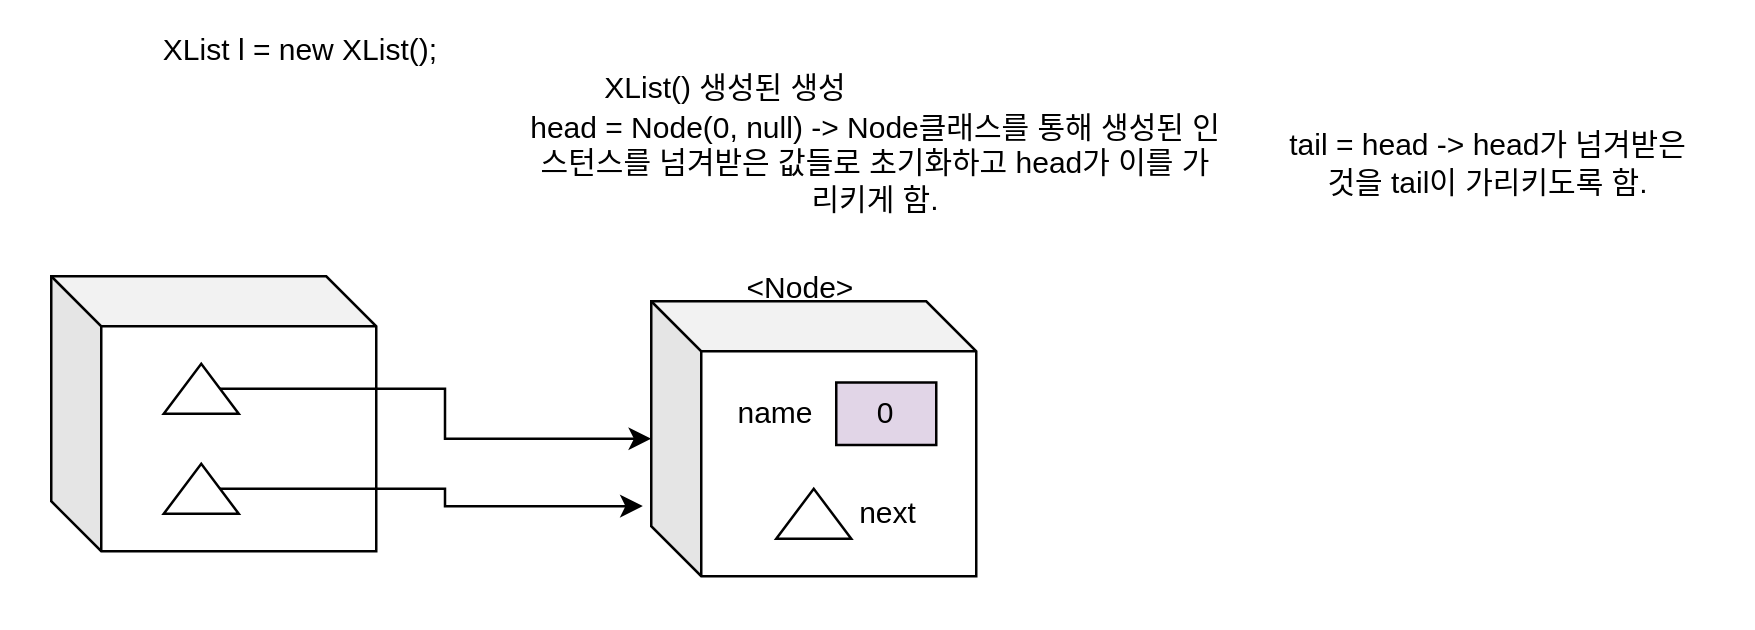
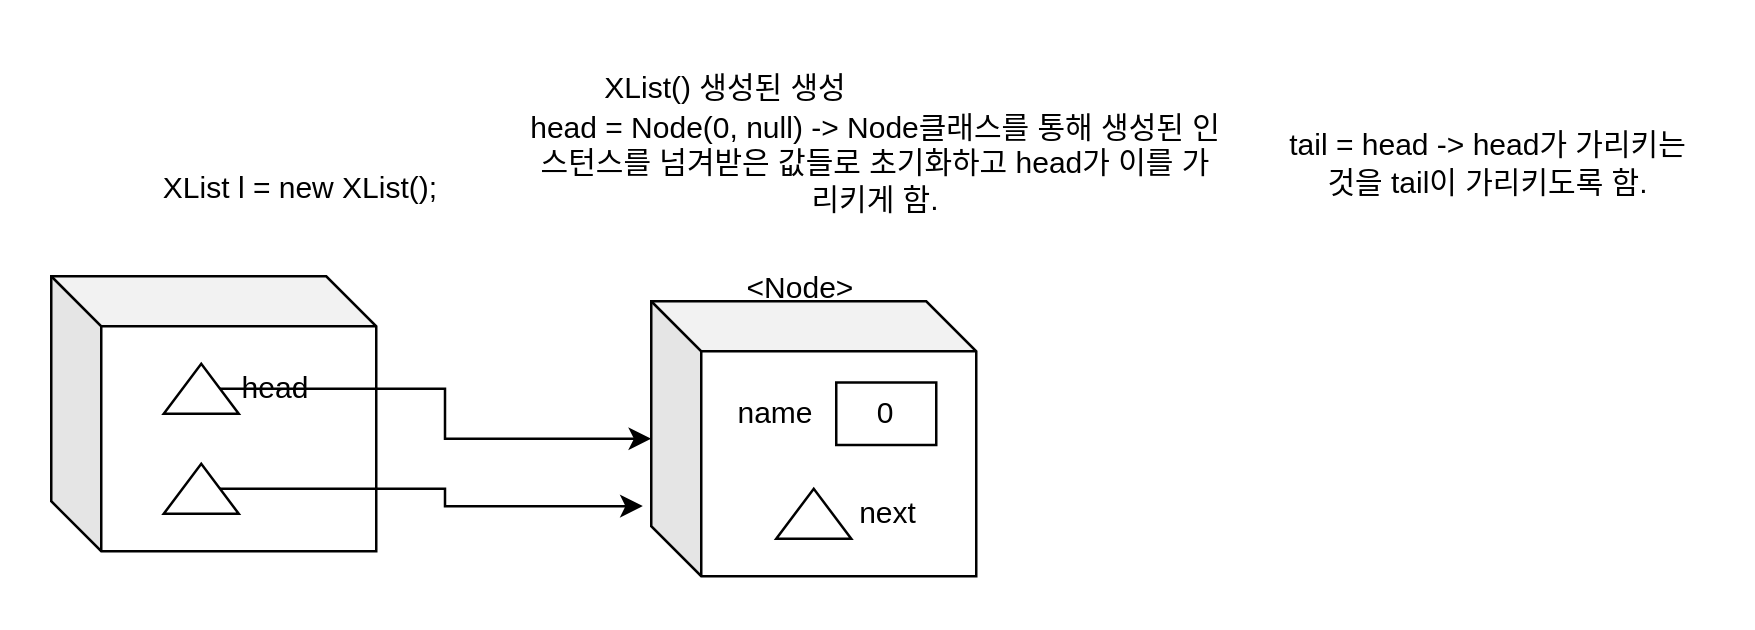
  <mxCell id="0" />
  <mxCell id="1" parent="0" />
  <mxCell id="2" value="" style="shape=cube;whiteSpace=wrap;html=1;boundedLbl=1;backgroundOutline=1;darkOpacity=0.05;darkOpacity2=0.1;" vertex="1" parent="1"><mxGeometry y="110" width="130" height="110" as="geometry" x="20" /></mxCell>
- <mxCell id="3" value="XList l = new XList();" style="text;html=1;strokeColor=none;fillColor=none;align=center;verticalAlign=middle;whiteSpace=wrap;rounded=0;" vertex="1" parent="1"><mxGeometry x="40" y="5" width="160" height="30" as="geometry" /></mxCell>
+ <mxCell id="3" value="XList l = new XList();" style="text;html=1;strokeColor=none;fillColor=none;align=center;verticalAlign=middle;whiteSpace=wrap;rounded=0;" vertex="1" parent="1"><mxGeometry x="40" y="60" width="160" height="30" as="geometry" /></mxCell>
  <mxCell id="4" value="" style="group" vertex="1" connectable="0" parent="1"><mxGeometry x="65" y="140" width="65" height="30" as="geometry" /></mxCell>
+ <mxCell id="5" value="head" style="text;html=1;strokeColor=none;fillColor=none;align=center;verticalAlign=middle;whiteSpace=wrap;rounded=0;" vertex="1" parent="4"><mxGeometry x="25" width="40" height="30" as="geometry" /></mxCell>
  <mxCell id="6" value="" style="triangle;whiteSpace=wrap;html=1;rotation=-90;" vertex="1" parent="4"><mxGeometry x="5" width="20" height="30" as="geometry" /></mxCell>
  <mxCell id="7" value="" style="group" vertex="1" connectable="0" parent="1"><mxGeometry x="65" y="180" width="65" height="30" as="geometry" /></mxCell>
  <mxCell id="8" value="" style="triangle;whiteSpace=wrap;html=1;rotation=-90;" vertex="1" parent="7"><mxGeometry x="5" width="20" height="30" as="geometry" /></mxCell>
  <mxCell id="9" style="edgeStyle=orthogonalEdgeStyle;rounded=0;orthogonalLoop=1;jettySize=auto;html=1;exitX=0.5;exitY=1;exitDx=0;exitDy=0;" edge="1" parent="1" source="6" target="17"><mxGeometry relative="1" as="geometry" /></mxCell>
  <mxCell id="10" style="edgeStyle=orthogonalEdgeStyle;rounded=0;orthogonalLoop=1;jettySize=auto;html=1;exitX=0.5;exitY=1;exitDx=0;exitDy=0;entryX=-0.026;entryY=0.745;entryDx=0;entryDy=0;entryPerimeter=0;" edge="1" parent="1" source="8" target="17"><mxGeometry relative="1" as="geometry" /></mxCell>
  <mxCell id="11" value="XList() 생성된 생성" style="text;html=1;strokeColor=none;fillColor=none;align=center;verticalAlign=middle;whiteSpace=wrap;rounded=0;" vertex="1" parent="1"><mxGeometry x="210" y="20" width="160" height="30" as="geometry" /></mxCell>
  <mxCell id="12" value="head = Node(0, null) -&amp;gt; Node클래스를 통해 생성된 인스턴스를 넘겨받은 값들로 초기화하고 head가 이를 가리키게 함." style="text;html=1;strokeColor=none;fillColor=none;align=center;verticalAlign=middle;whiteSpace=wrap;rounded=0;" vertex="1" parent="1"><mxGeometry x="210" y="50" width="280" height="30" as="geometry" /></mxCell>
  <mxCell id="13" value="&lt;font color=&quot;rgba(0, 0, 0, 0)&quot; face=&quot;monospace&quot;&gt;&lt;span style=&quot;font-size: 0px&quot;&gt;ㅅ&lt;/span&gt;&lt;/font&gt;" style="text;html=1;strokeColor=none;fillColor=none;align=center;verticalAlign=middle;whiteSpace=wrap;rounded=0;" vertex="1" parent="1"><mxGeometry x="490" y="70" width="160" height="30" as="geometry" /></mxCell>
- <mxCell id="14" value="tail = head -&amp;gt; head가 넘겨받은 것을 tail이 가리키도록 함." style="text;html=1;strokeColor=none;fillColor=none;align=center;verticalAlign=middle;whiteSpace=wrap;rounded=0;" vertex="1" parent="1"><mxGeometry x="510" y="50" width="170" height="30" as="geometry" /></mxCell>
+ <mxCell id="14" value="tail = head -&amp;gt; head가 가리키는 것을 tail이 가리키도록 함." style="text;html=1;strokeColor=none;fillColor=none;align=center;verticalAlign=middle;whiteSpace=wrap;rounded=0;" vertex="1" parent="1"><mxGeometry x="510" y="50" width="170" height="30" as="geometry" /></mxCell>
  <mxCell id="15" value="&amp;lt;Node&amp;gt;" style="text;html=1;strokeColor=none;fillColor=none;align=center;verticalAlign=middle;whiteSpace=wrap;rounded=0;" vertex="1" parent="1"><mxGeometry x="290" y="100" width="60" height="30" as="geometry" /></mxCell>
  <mxCell id="16" value="" style="group" vertex="1" connectable="0" parent="1"><mxGeometry x="260" y="120" width="130" height="110" as="geometry" /></mxCell>
  <mxCell id="17" value="" style="shape=cube;whiteSpace=wrap;html=1;boundedLbl=1;backgroundOutline=1;darkOpacity=0.05;darkOpacity2=0.1;" vertex="1" parent="16"><mxGeometry width="130" height="110" as="geometry" /></mxCell>
  <mxCell id="18" value="name" style="text;html=1;strokeColor=none;fillColor=none;align=center;verticalAlign=middle;whiteSpace=wrap;rounded=0;" vertex="1" parent="16"><mxGeometry x="30" y="35" width="40" height="20" as="geometry" /></mxCell>
- <mxCell id="19" value="0" style="rounded=0;whiteSpace=wrap;html=1;fillColor=#e1d5e7;" vertex="1" parent="16"><mxGeometry x="74" y="32.5" width="40" height="25" as="geometry" /></mxCell>
+ <mxCell id="19" value="0" style="rounded=0;whiteSpace=wrap;html=1;" vertex="1" parent="16"><mxGeometry x="74" y="32.5" width="40" height="25" as="geometry" /></mxCell>
  <mxCell id="20" value="" style="group" vertex="1" connectable="0" parent="16"><mxGeometry x="50" y="70" width="65" height="30" as="geometry" /></mxCell>
  <mxCell id="21" value="next" style="text;html=1;strokeColor=none;fillColor=none;align=center;verticalAlign=middle;whiteSpace=wrap;rounded=0;" vertex="1" parent="20"><mxGeometry x="25" width="40" height="30" as="geometry" /></mxCell>
  <mxCell id="22" value="" style="triangle;whiteSpace=wrap;html=1;rotation=-90;" vertex="1" parent="20"><mxGeometry x="5" width="20" height="30" as="geometry" /></mxCell>
